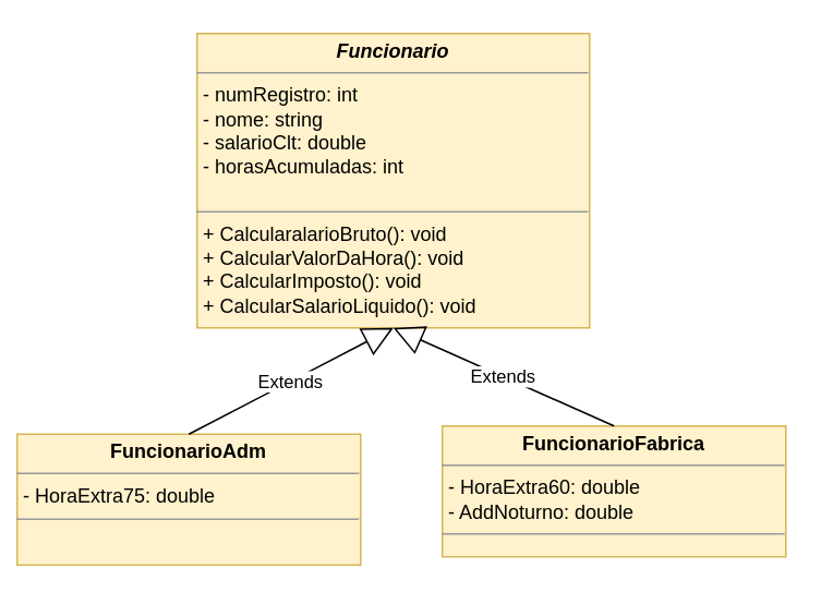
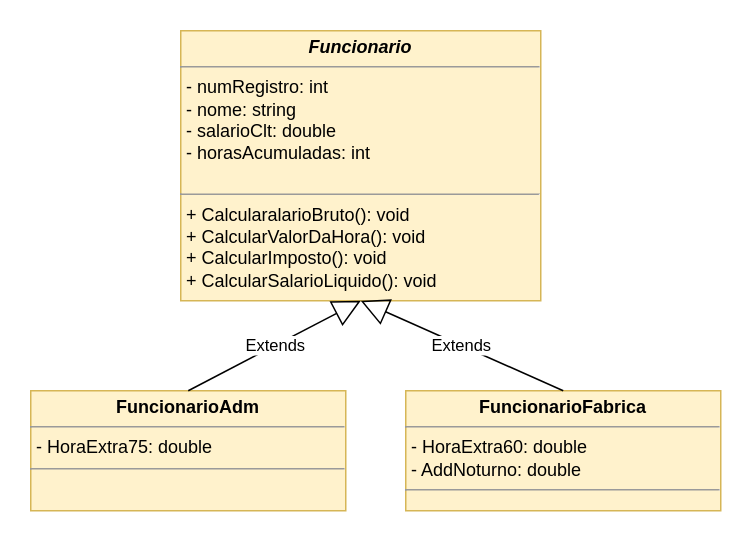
  <mxCell id="0" />
  <mxCell id="1" parent="0" />
  <mxCell id="2" value="&lt;p style=&quot;margin: 0px ; margin-top: 4px ; text-align: center&quot;&gt;&lt;b&gt;&lt;i&gt;Funcionario&lt;/i&gt;&lt;/b&gt;&lt;/p&gt;&lt;hr size=&quot;1&quot;&gt;&lt;p style=&quot;margin: 0px ; margin-left: 4px&quot;&gt;&lt;span&gt;- numRegistro: int&lt;/span&gt;&lt;br&gt;&lt;/p&gt;&lt;p style=&quot;margin: 0px ; margin-left: 4px&quot;&gt;- nome: string&lt;br style=&quot;padding: 0px ; margin: 0px&quot;&gt;- salarioClt: double&lt;br style=&quot;padding: 0px ; margin: 0px&quot;&gt;- horasAcumuladas: int&lt;/p&gt;&lt;div style=&quot;padding: 0px ; margin: 0px&quot;&gt;&lt;br style=&quot;padding: 0px ; margin: 0px&quot;&gt;&lt;/div&gt;&lt;hr size=&quot;1&quot;&gt;&lt;p style=&quot;margin: 0px ; margin-left: 4px&quot;&gt;+ CalcularalarioBruto(): void&lt;/p&gt;&lt;p style=&quot;margin: 0px ; margin-left: 4px&quot;&gt;+ CalcularValorDaHora(): void&lt;/p&gt;&lt;p style=&quot;margin: 0px ; margin-left: 4px&quot;&gt;+ CalcularImposto(): void&lt;/p&gt;&lt;p style=&quot;margin: 0px ; margin-left: 4px&quot;&gt;+ CalcularSalarioLiquido(): void&lt;/p&gt;" style="verticalAlign=top;align=left;overflow=fill;fontSize=12;fontFamily=Helvetica;html=1;fillColor=#fff2cc;strokeColor=#d6b656;" vertex="1" parent="1"><mxGeometry x="120" y="20" width="240" height="180" as="geometry" /></mxCell>
- <mxCell id="3" value="&lt;p style=&quot;margin: 0px ; margin-top: 4px ; text-align: center&quot;&gt;&lt;b&gt;FuncionarioAdm&lt;/b&gt;&lt;/p&gt;&lt;hr size=&quot;1&quot;&gt;&lt;p style=&quot;margin: 0px ; margin-left: 4px&quot;&gt;- HoraExtra75: double&lt;/p&gt;&lt;hr size=&quot;1&quot;&gt;&lt;p style=&quot;margin: 0px 0px 0px 4px&quot;&gt;&lt;br&gt;&lt;/p&gt;" style="verticalAlign=top;align=left;overflow=fill;fontSize=12;fontFamily=Helvetica;html=1;fillColor=#fff2cc;strokeColor=#d6b656;" vertex="1" parent="1"><mxGeometry x="10" y="265" width="210" height="80" as="geometry" /></mxCell>
+ <mxCell id="3" value="&lt;p style=&quot;margin: 0px ; margin-top: 4px ; text-align: center&quot;&gt;&lt;b&gt;FuncionarioAdm&lt;/b&gt;&lt;/p&gt;&lt;hr size=&quot;1&quot;&gt;&lt;p style=&quot;margin: 0px ; margin-left: 4px&quot;&gt;- HoraExtra75: double&lt;/p&gt;&lt;hr size=&quot;1&quot;&gt;&lt;p style=&quot;margin: 0px 0px 0px 4px&quot;&gt;&lt;br&gt;&lt;/p&gt;" style="verticalAlign=top;align=left;overflow=fill;fontSize=12;fontFamily=Helvetica;html=1;fillColor=#fff2cc;strokeColor=#d6b656;" vertex="1" parent="1"><mxGeometry x="20" y="260" width="210" height="80" as="geometry" /></mxCell>
  <mxCell id="4" value="&lt;p style=&quot;margin: 0px ; margin-top: 4px ; text-align: center&quot;&gt;&lt;b&gt;FuncionarioFabrica&lt;/b&gt;&lt;/p&gt;&lt;hr size=&quot;1&quot;&gt;&lt;p style=&quot;margin: 0px ; margin-left: 4px&quot;&gt;- HoraExtra60: double&lt;/p&gt;&lt;p style=&quot;margin: 0px ; margin-left: 4px&quot;&gt;- AddNoturno: double&lt;/p&gt;&lt;hr size=&quot;1&quot;&gt;&lt;p style=&quot;margin: 0px 0px 0px 4px&quot;&gt;&lt;br&gt;&lt;/p&gt;" style="verticalAlign=top;align=left;overflow=fill;fontSize=12;fontFamily=Helvetica;html=1;fillColor=#fff2cc;strokeColor=#d6b656;" vertex="1" parent="1"><mxGeometry x="270" y="260" width="210" height="80" as="geometry" /></mxCell>
  <mxCell id="5" value="Extends" style="endArrow=block;endSize=16;endFill=0;html=1;rounded=0;entryX=0.5;entryY=1;entryDx=0;entryDy=0;exitX=0.5;exitY=0;exitDx=0;exitDy=0;" edge="1" parent="1" source="3" target="2"><mxGeometry width="160" relative="1" as="geometry"><mxPoint x="145" y="320" as="sourcePoint" /><mxPoint x="170" y="270" as="targetPoint" /></mxGeometry></mxCell>
  <mxCell id="6" value="Extends" style="endArrow=block;endSize=16;endFill=0;html=1;rounded=0;exitX=0.5;exitY=0;exitDx=0;exitDy=0;entryX=0.5;entryY=1;entryDx=0;entryDy=0;" edge="1" parent="1" source="4" target="2"><mxGeometry width="160" relative="1" as="geometry"><mxPoint x="637" y="330" as="sourcePoint" /><mxPoint x="405" y="210" as="targetPoint" /></mxGeometry></mxCell>
